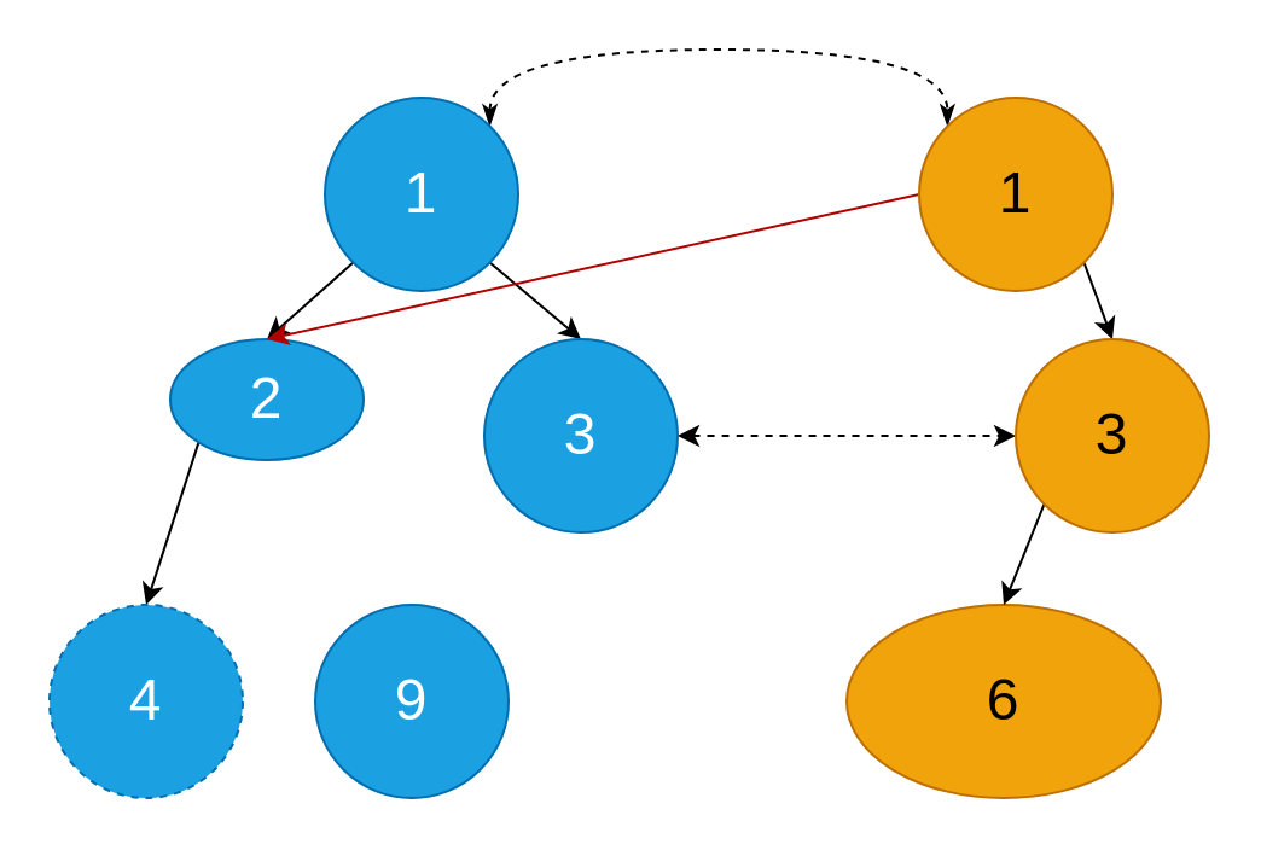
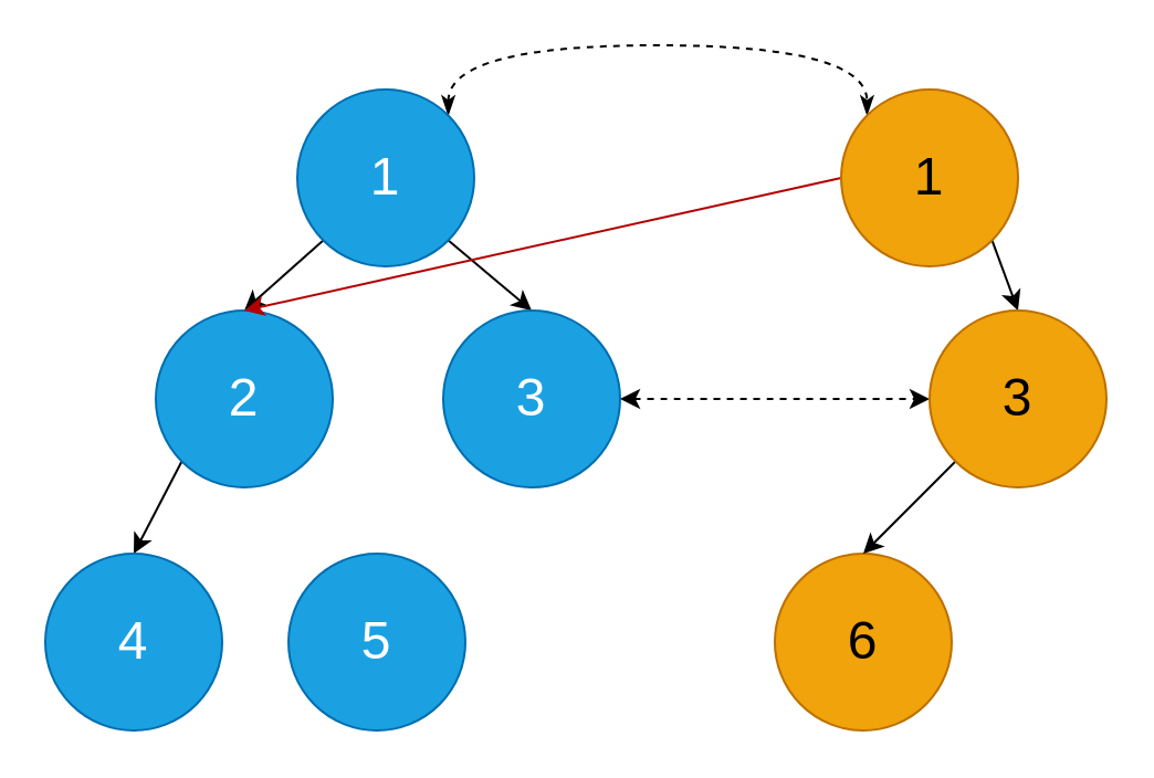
  <mxCell id="0" />
  <mxCell id="1" parent="0" />
  <mxCell id="2" style="rounded=0;orthogonalLoop=1;jettySize=auto;html=1;exitX=0;exitY=1;exitDx=0;exitDy=0;entryX=0.5;entryY=0;entryDx=0;entryDy=0;" edge="1" parent="1" source="5" target="7"><mxGeometry relative="1" as="geometry" /></mxCell>
  <mxCell id="3" style="rounded=0;orthogonalLoop=1;jettySize=auto;html=1;exitX=1;exitY=1;exitDx=0;exitDy=0;entryX=0.5;entryY=0;entryDx=0;entryDy=0;" edge="1" parent="1" source="5" target="9"><mxGeometry relative="1" as="geometry" /></mxCell>
  <mxCell id="4" style="edgeStyle=orthogonalEdgeStyle;rounded=0;orthogonalLoop=1;jettySize=auto;html=1;exitX=1;exitY=0;exitDx=0;exitDy=0;entryX=0;entryY=0;entryDx=0;entryDy=0;curved=1;dashed=1;endArrow=classicThin;endFill=1;startArrow=classicThin;startFill=1;" edge="1" parent="1" source="5" target="15"><mxGeometry relative="1" as="geometry"><Array as="points"><mxPoint x="202" y="20" /><mxPoint x="392" y="20" /></Array></mxGeometry></mxCell>
  <mxCell id="5" value="&lt;font style=&quot;font-size: 24px;&quot;&gt;1&lt;/font&gt;" style="ellipse;whiteSpace=wrap;html=1;aspect=fixed;fillColor=#1ba1e2;fontColor=#ffffff;strokeColor=#006EAF;" vertex="1" parent="1"><mxGeometry x="134" y="40" width="80" height="80" as="geometry" /></mxCell>
  <mxCell id="6" style="rounded=0;orthogonalLoop=1;jettySize=auto;html=1;exitX=0;exitY=1;exitDx=0;exitDy=0;entryX=0.5;entryY=0;entryDx=0;entryDy=0;" edge="1" parent="1" source="7" target="10"><mxGeometry relative="1" as="geometry" /></mxCell>
- <mxCell id="7" value="&lt;font style=&quot;font-size: 24px;&quot;&gt;2&lt;/font&gt;" style="ellipse;whiteSpace=wrap;html=1;aspect=fixed;fillColor=#1ba1e2;fontColor=#ffffff;strokeColor=#006EAF;" vertex="1" parent="1"><mxGeometry x="70" y="140" width="80" height="50" as="geometry" /></mxCell>
+ <mxCell id="7" value="&lt;font style=&quot;font-size: 24px;&quot;&gt;2&lt;/font&gt;" style="ellipse;whiteSpace=wrap;html=1;aspect=fixed;fillColor=#1ba1e2;fontColor=#ffffff;strokeColor=#006EAF;" vertex="1" parent="1"><mxGeometry x="70" y="140" width="80" height="80" as="geometry" /></mxCell>
  <mxCell id="8" style="edgeStyle=orthogonalEdgeStyle;rounded=0;orthogonalLoop=1;jettySize=auto;html=1;exitX=1;exitY=0.5;exitDx=0;exitDy=0;entryX=0;entryY=0.5;entryDx=0;entryDy=0;curved=1;dashed=1;endArrow=classic;endFill=1;startArrow=classic;startFill=1;" edge="1" parent="1" source="9" target="17"><mxGeometry relative="1" as="geometry" /></mxCell>
  <mxCell id="9" value="&lt;font style=&quot;font-size: 24px;&quot;&gt;3&lt;/font&gt;" style="ellipse;whiteSpace=wrap;html=1;aspect=fixed;fillColor=#1ba1e2;fontColor=#ffffff;strokeColor=#006EAF;" vertex="1" parent="1"><mxGeometry x="200" y="140" width="80" height="80" as="geometry" /></mxCell>
- <mxCell id="10" value="&lt;font style=&quot;font-size: 24px;&quot;&gt;4&lt;/font&gt;" style="ellipse;whiteSpace=wrap;html=1;aspect=fixed;fillColor=#1ba1e2;fontColor=#ffffff;strokeColor=#006EAF;dashed=1;" vertex="1" parent="1"><mxGeometry x="20" y="250" width="80" height="80" as="geometry" /></mxCell>
- <mxCell id="11" value="&lt;font style=&quot;font-size: 24px;&quot;&gt;9&lt;/font&gt;" style="ellipse;whiteSpace=wrap;html=1;aspect=fixed;fillColor=#1ba1e2;fontColor=#ffffff;strokeColor=#006EAF;" vertex="1" parent="1"><mxGeometry x="130" y="250" width="80" height="80" as="geometry" /></mxCell>
- <mxCell id="12" value="&lt;font style=&quot;font-size: 24px;&quot;&gt;6&lt;/font&gt;" style="ellipse;whiteSpace=wrap;html=1;aspect=fixed;fillColor=#f0a30a;fontColor=#000000;strokeColor=#BD7000;" vertex="1" parent="1"><mxGeometry x="350" y="250" width="130" height="80" as="geometry" /></mxCell>
+ <mxCell id="10" value="&lt;font style=&quot;font-size: 24px;&quot;&gt;4&lt;/font&gt;" style="ellipse;whiteSpace=wrap;html=1;aspect=fixed;fillColor=#1ba1e2;fontColor=#ffffff;strokeColor=#006EAF;" vertex="1" parent="1"><mxGeometry x="20" y="250" width="80" height="80" as="geometry" /></mxCell>
+ <mxCell id="11" value="&lt;font style=&quot;font-size: 24px;&quot;&gt;5&lt;/font&gt;" style="ellipse;whiteSpace=wrap;html=1;aspect=fixed;fillColor=#1ba1e2;fontColor=#ffffff;strokeColor=#006EAF;" vertex="1" parent="1"><mxGeometry x="130" y="250" width="80" height="80" as="geometry" /></mxCell>
+ <mxCell id="12" value="&lt;font style=&quot;font-size: 24px;&quot;&gt;6&lt;/font&gt;" style="ellipse;whiteSpace=wrap;html=1;aspect=fixed;fillColor=#f0a30a;fontColor=#000000;strokeColor=#BD7000;" vertex="1" parent="1"><mxGeometry x="350" y="250" width="80" height="80" as="geometry" /></mxCell>
  <mxCell id="13" style="rounded=0;orthogonalLoop=1;jettySize=auto;html=1;exitX=1;exitY=1;exitDx=0;exitDy=0;entryX=0.5;entryY=0;entryDx=0;entryDy=0;" edge="1" parent="1" source="15" target="17"><mxGeometry relative="1" as="geometry" /></mxCell>
  <mxCell id="14" style="rounded=0;orthogonalLoop=1;jettySize=auto;html=1;exitX=0;exitY=0.5;exitDx=0;exitDy=0;entryX=0.5;entryY=0;entryDx=0;entryDy=0;fillColor=#e51400;strokeColor=#B20000;" edge="1" parent="1" source="15" target="7"><mxGeometry relative="1" as="geometry" /></mxCell>
  <mxCell id="15" value="&lt;font style=&quot;font-size: 24px;&quot;&gt;1&lt;/font&gt;" style="ellipse;whiteSpace=wrap;html=1;aspect=fixed;fillColor=#f0a30a;fontColor=#000000;strokeColor=#BD7000;" vertex="1" parent="1"><mxGeometry x="380" y="40" width="80" height="80" as="geometry" /></mxCell>
  <mxCell id="16" style="rounded=0;orthogonalLoop=1;jettySize=auto;html=1;exitX=0;exitY=1;exitDx=0;exitDy=0;entryX=0.5;entryY=0;entryDx=0;entryDy=0;" edge="1" parent="1" source="17" target="12"><mxGeometry relative="1" as="geometry" /></mxCell>
  <mxCell id="17" value="&lt;font style=&quot;font-size: 24px;&quot;&gt;3&lt;/font&gt;" style="ellipse;whiteSpace=wrap;html=1;aspect=fixed;fillColor=#f0a30a;fontColor=#000000;strokeColor=#BD7000;" vertex="1" parent="1"><mxGeometry x="420" y="140" width="80" height="80" as="geometry" /></mxCell>
